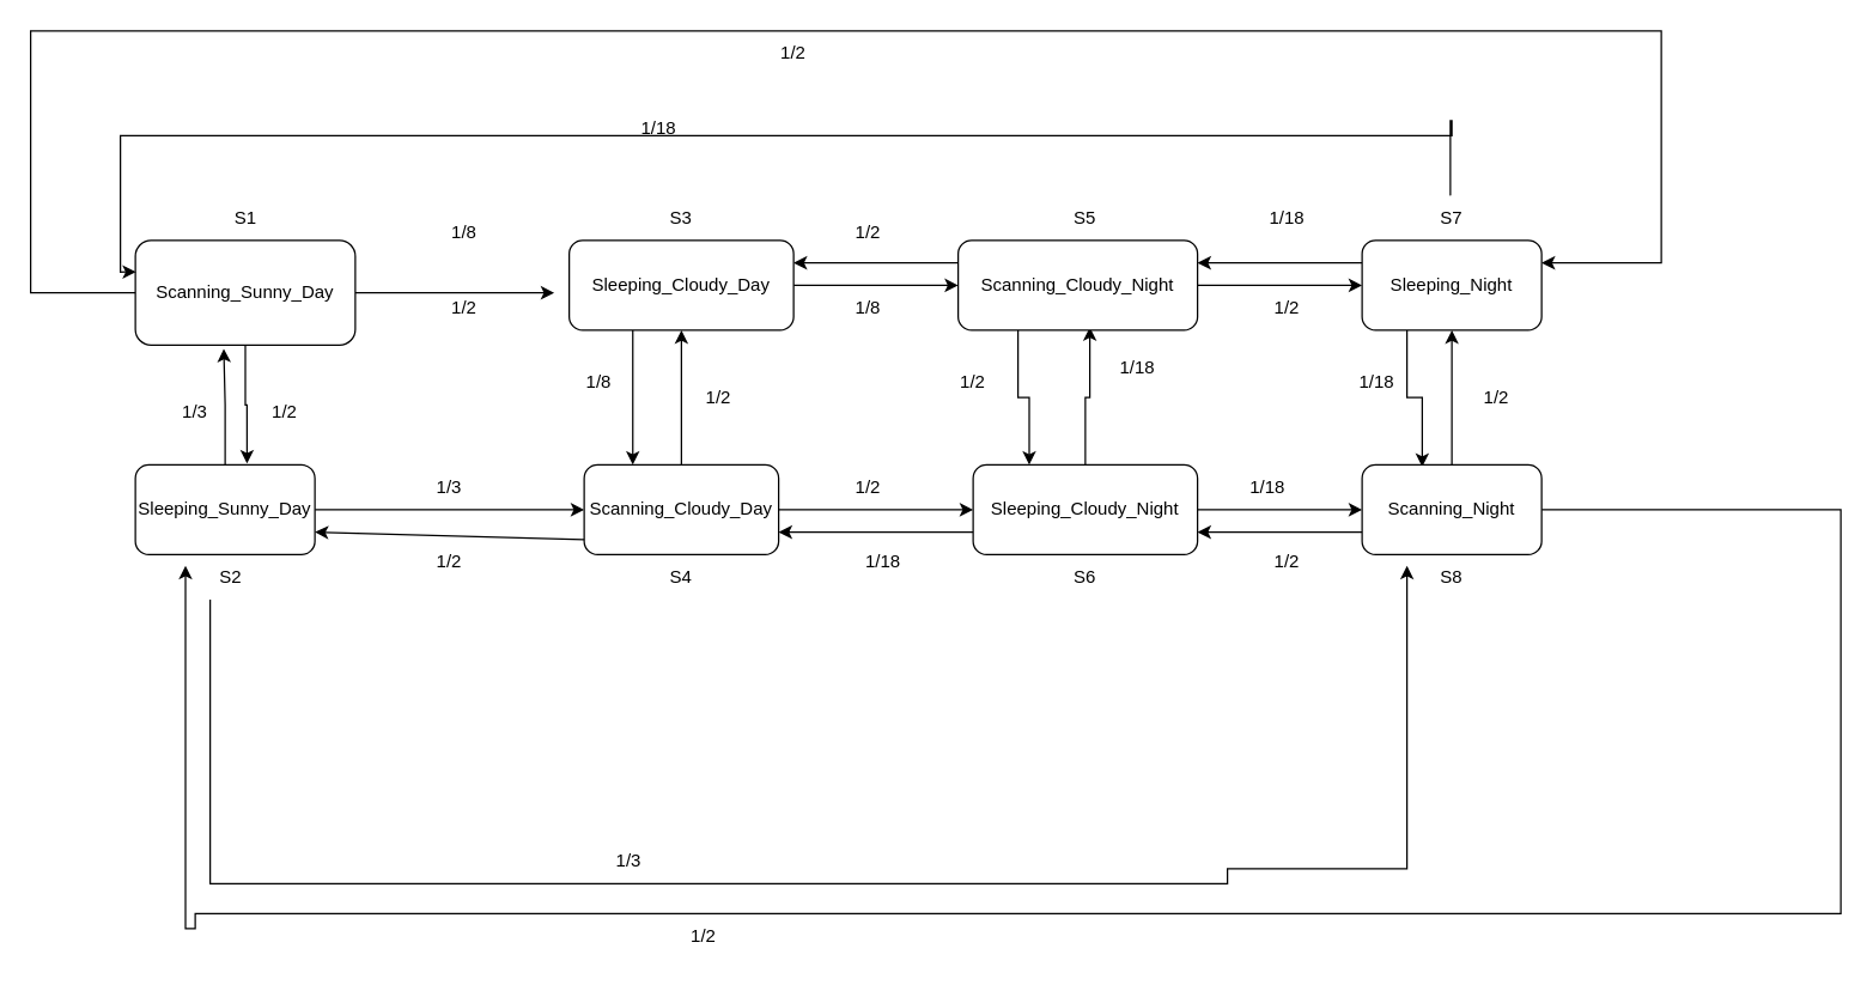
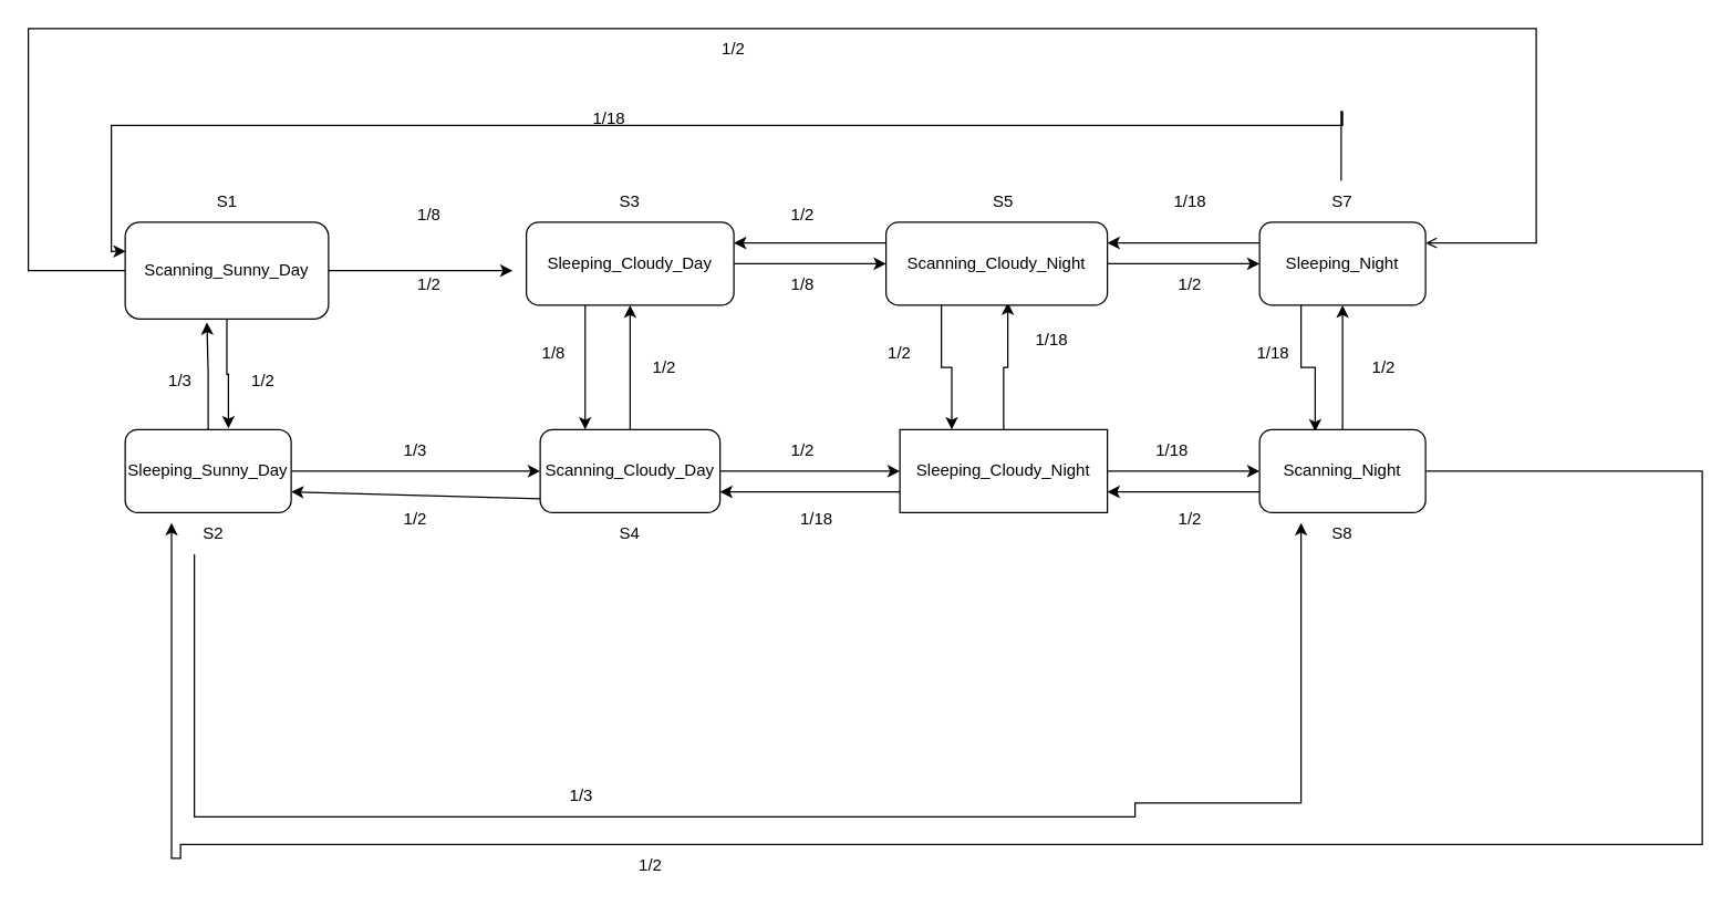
  <mxCell id="0" />
  <mxCell id="1" parent="0" />
  <mxCell id="2" style="edgeStyle=orthogonalEdgeStyle;rounded=0;orthogonalLoop=1;jettySize=auto;html=1;entryX=0.402;entryY=1.035;entryDx=0;entryDy=0;entryPerimeter=0;" edge="1" parent="1" source="4" target="22"><mxGeometry relative="1" as="geometry" /></mxCell>
  <mxCell id="3" style="edgeStyle=orthogonalEdgeStyle;rounded=0;orthogonalLoop=1;jettySize=auto;html=1;" edge="1" parent="1" source="4" target="14"><mxGeometry relative="1" as="geometry" /></mxCell>
  <mxCell id="4" value="Sleeping_Sunny_Day&lt;br&gt;" style="rounded=1;whiteSpace=wrap;html=1;" vertex="1" parent="1"><mxGeometry x="90" y="310" width="120" height="60" as="geometry" /></mxCell>
  <mxCell id="5" style="edgeStyle=orthogonalEdgeStyle;rounded=0;orthogonalLoop=1;jettySize=auto;html=1;exitX=0;exitY=0.75;exitDx=0;exitDy=0;entryX=1;entryY=0.75;entryDx=0;entryDy=0;" edge="1" parent="1" source="8" target="14"><mxGeometry relative="1" as="geometry" /></mxCell>
  <mxCell id="6" style="edgeStyle=orthogonalEdgeStyle;rounded=0;orthogonalLoop=1;jettySize=auto;html=1;entryX=0.55;entryY=0.967;entryDx=0;entryDy=0;entryPerimeter=0;" edge="1" parent="1" source="8" target="18"><mxGeometry relative="1" as="geometry" /></mxCell>
  <mxCell id="7" style="edgeStyle=orthogonalEdgeStyle;rounded=0;orthogonalLoop=1;jettySize=auto;html=1;entryX=0;entryY=0.5;entryDx=0;entryDy=0;" edge="1" parent="1" source="8" target="29"><mxGeometry relative="1" as="geometry" /></mxCell>
- <mxCell id="8" value="Sleeping_Cloudy_Night&lt;br&gt;" style="rounded=1;whiteSpace=wrap;html=1;" vertex="1" parent="1"><mxGeometry x="650" y="310" width="150" height="60" as="geometry" /></mxCell>
+ <mxCell id="8" value="Sleeping_Cloudy_Night&lt;br&gt;" style="whiteSpace=wrap;html=1;rounded=0;" vertex="1" parent="1"><mxGeometry x="650" y="310" width="150" height="60" as="geometry" /></mxCell>
  <mxCell id="9" style="edgeStyle=orthogonalEdgeStyle;rounded=0;orthogonalLoop=1;jettySize=auto;html=1;entryX=0.335;entryY=0.022;entryDx=0;entryDy=0;entryPerimeter=0;exitX=0.25;exitY=1;exitDx=0;exitDy=0;" edge="1" parent="1" source="11" target="29"><mxGeometry relative="1" as="geometry" /></mxCell>
  <mxCell id="10" style="edgeStyle=orthogonalEdgeStyle;rounded=0;orthogonalLoop=1;jettySize=auto;html=1;entryX=1;entryY=0.25;entryDx=0;entryDy=0;exitX=0;exitY=0.25;exitDx=0;exitDy=0;" edge="1" parent="1" source="11" target="18"><mxGeometry relative="1" as="geometry" /></mxCell>
  <mxCell id="11" value="Sleeping_Night" style="rounded=1;whiteSpace=wrap;html=1;" vertex="1" parent="1"><mxGeometry x="910" y="160" width="120" height="60" as="geometry" /></mxCell>
  <mxCell id="12" style="edgeStyle=orthogonalEdgeStyle;rounded=0;orthogonalLoop=1;jettySize=auto;html=1;entryX=0.5;entryY=1;entryDx=0;entryDy=0;" edge="1" parent="1" source="14" target="25"><mxGeometry relative="1" as="geometry" /></mxCell>
  <mxCell id="13" style="edgeStyle=orthogonalEdgeStyle;rounded=0;orthogonalLoop=1;jettySize=auto;html=1;entryX=0;entryY=0.5;entryDx=0;entryDy=0;" edge="1" parent="1" source="14" target="8"><mxGeometry relative="1" as="geometry" /></mxCell>
  <mxCell id="14" value="Scanning_Cloudy_Day" style="rounded=1;whiteSpace=wrap;html=1;" vertex="1" parent="1"><mxGeometry x="390" y="310" width="130" height="60" as="geometry" /></mxCell>
  <mxCell id="15" style="edgeStyle=orthogonalEdgeStyle;rounded=0;orthogonalLoop=1;jettySize=auto;html=1;entryX=0.25;entryY=0;entryDx=0;entryDy=0;exitX=0.25;exitY=1;exitDx=0;exitDy=0;" edge="1" parent="1" source="18" target="8"><mxGeometry relative="1" as="geometry" /></mxCell>
  <mxCell id="16" style="edgeStyle=orthogonalEdgeStyle;rounded=0;orthogonalLoop=1;jettySize=auto;html=1;entryX=1;entryY=0.25;entryDx=0;entryDy=0;exitX=0;exitY=0.25;exitDx=0;exitDy=0;" edge="1" parent="1" source="18" target="25"><mxGeometry relative="1" as="geometry" /></mxCell>
  <mxCell id="17" style="edgeStyle=orthogonalEdgeStyle;rounded=0;orthogonalLoop=1;jettySize=auto;html=1;entryX=0;entryY=0.5;entryDx=0;entryDy=0;" edge="1" parent="1" source="18" target="11"><mxGeometry relative="1" as="geometry" /></mxCell>
  <mxCell id="18" value="Scanning_Cloudy_Night" style="rounded=1;whiteSpace=wrap;html=1;" vertex="1" parent="1"><mxGeometry x="640" y="160" width="160" height="60" as="geometry" /></mxCell>
  <mxCell id="19" style="edgeStyle=orthogonalEdgeStyle;rounded=0;orthogonalLoop=1;jettySize=auto;html=1;entryX=0.622;entryY=-0.015;entryDx=0;entryDy=0;entryPerimeter=0;" edge="1" parent="1" source="22" target="4"><mxGeometry relative="1" as="geometry" /></mxCell>
  <mxCell id="20" style="edgeStyle=orthogonalEdgeStyle;rounded=0;orthogonalLoop=1;jettySize=auto;html=1;" edge="1" parent="1" source="22"><mxGeometry relative="1" as="geometry"><mxPoint x="370" y="195" as="targetPoint" /></mxGeometry></mxCell>
- <mxCell id="21" style="edgeStyle=orthogonalEdgeStyle;rounded=0;orthogonalLoop=1;jettySize=auto;html=1;entryX=1;entryY=0.25;entryDx=0;entryDy=0;" edge="1" parent="1" source="22" target="11"><mxGeometry relative="1" as="geometry"><mxPoint x="1110" y="190" as="targetPoint" /><Array as="points"><mxPoint x="20" y="195" /><mxPoint x="20" y="20" /><mxPoint x="1110" y="20" /><mxPoint x="1110" y="175" /></Array></mxGeometry></mxCell>
+ <mxCell id="21" style="edgeStyle=orthogonalEdgeStyle;rounded=0;orthogonalLoop=1;jettySize=auto;html=1;entryX=1;entryY=0.25;entryDx=0;entryDy=0;endArrow=open;" edge="1" parent="1" source="22" target="11"><mxGeometry relative="1" as="geometry"><mxPoint x="1110" y="190" as="targetPoint" /><Array as="points"><mxPoint x="20" y="195" /><mxPoint x="20" y="20" /><mxPoint x="1110" y="20" /><mxPoint x="1110" y="175" /></Array></mxGeometry></mxCell>
  <mxCell id="22" value="Scanning_Sunny_Day&lt;br&gt;" style="rounded=1;whiteSpace=wrap;html=1;" vertex="1" parent="1"><mxGeometry x="90" y="160" width="147" height="70" as="geometry" /></mxCell>
  <mxCell id="23" style="edgeStyle=orthogonalEdgeStyle;rounded=0;orthogonalLoop=1;jettySize=auto;html=1;entryX=0.25;entryY=0;entryDx=0;entryDy=0;" edge="1" parent="1" source="25" target="14"><mxGeometry relative="1" as="geometry"><Array as="points"><mxPoint x="410" y="220" /><mxPoint x="410" y="220" /></Array></mxGeometry></mxCell>
  <mxCell id="24" style="edgeStyle=orthogonalEdgeStyle;rounded=0;orthogonalLoop=1;jettySize=auto;html=1;" edge="1" parent="1" source="25" target="18"><mxGeometry relative="1" as="geometry" /></mxCell>
  <mxCell id="25" value="Sleeping_Cloudy_Day" style="rounded=1;whiteSpace=wrap;html=1;" vertex="1" parent="1"><mxGeometry x="380" y="160" width="150" height="60" as="geometry" /></mxCell>
  <mxCell id="26" style="edgeStyle=orthogonalEdgeStyle;rounded=0;orthogonalLoop=1;jettySize=auto;html=1;entryX=1;entryY=0.75;entryDx=0;entryDy=0;exitX=0;exitY=0.75;exitDx=0;exitDy=0;" edge="1" parent="1" source="29" target="8"><mxGeometry relative="1" as="geometry" /></mxCell>
  <mxCell id="27" style="edgeStyle=orthogonalEdgeStyle;rounded=0;orthogonalLoop=1;jettySize=auto;html=1;entryX=0.5;entryY=1;entryDx=0;entryDy=0;" edge="1" parent="1" source="29" target="11"><mxGeometry relative="1" as="geometry" /></mxCell>
  <mxCell id="28" style="edgeStyle=orthogonalEdgeStyle;rounded=0;orthogonalLoop=1;jettySize=auto;html=1;entryX=0;entryY=0.25;entryDx=0;entryDy=0;" edge="1" parent="1" source="29" target="58"><mxGeometry relative="1" as="geometry"><mxPoint x="380" y="620" as="targetPoint" /><Array as="points"><mxPoint x="1230" y="340" /><mxPoint x="1230" y="610" /><mxPoint x="130" y="610" /><mxPoint x="130" y="620" /><mxPoint x="124" y="620" /></Array></mxGeometry></mxCell>
  <mxCell id="29" value="Scanning_Night" style="rounded=1;whiteSpace=wrap;html=1;" vertex="1" parent="1"><mxGeometry x="910" y="310" width="120" height="60" as="geometry" /></mxCell>
  <mxCell id="30" value="" style="endArrow=classic;html=1;rounded=0;entryX=1;entryY=0.75;entryDx=0;entryDy=0;" edge="1" parent="1" target="4"><mxGeometry width="50" height="50" relative="1" as="geometry"><mxPoint x="390" y="360" as="sourcePoint" /><mxPoint x="640" y="160" as="targetPoint" /><Array as="points"><mxPoint x="390" y="360" /></Array></mxGeometry></mxCell>
  <mxCell id="31" value="1/2" style="text;html=1;strokeColor=none;fillColor=none;align=center;verticalAlign=middle;whiteSpace=wrap;rounded=0;" vertex="1" parent="1"><mxGeometry x="280" y="190" width="60" height="30" as="geometry" /></mxCell>
  <mxCell id="32" value="1/8" style="text;html=1;strokeColor=none;fillColor=none;align=center;verticalAlign=middle;whiteSpace=wrap;rounded=0;" vertex="1" parent="1"><mxGeometry x="290" y="140" width="40" height="30" as="geometry" /></mxCell>
  <mxCell id="33" value="1/2" style="text;html=1;strokeColor=none;fillColor=none;align=center;verticalAlign=middle;whiteSpace=wrap;rounded=0;" vertex="1" parent="1"><mxGeometry x="160" y="260" width="60" height="30" as="geometry" /></mxCell>
  <mxCell id="34" value="1/3" style="text;html=1;strokeColor=none;fillColor=none;align=center;verticalAlign=middle;whiteSpace=wrap;rounded=0;" vertex="1" parent="1"><mxGeometry x="100" y="260" width="60" height="30" as="geometry" /></mxCell>
  <mxCell id="35" value="1/3" style="text;html=1;strokeColor=none;fillColor=none;align=center;verticalAlign=middle;whiteSpace=wrap;rounded=0;" vertex="1" parent="1"><mxGeometry x="270" y="310" width="60" height="30" as="geometry" /></mxCell>
  <mxCell id="36" value="1/2" style="text;html=1;strokeColor=none;fillColor=none;align=center;verticalAlign=middle;whiteSpace=wrap;rounded=0;" vertex="1" parent="1"><mxGeometry x="270" y="360" width="60" height="30" as="geometry" /></mxCell>
  <mxCell id="37" value="1/8" style="text;html=1;strokeColor=none;fillColor=none;align=center;verticalAlign=middle;whiteSpace=wrap;rounded=0;" vertex="1" parent="1"><mxGeometry x="550" y="190" width="60" height="30" as="geometry" /></mxCell>
  <mxCell id="38" value="1/2" style="text;html=1;strokeColor=none;fillColor=none;align=center;verticalAlign=middle;whiteSpace=wrap;rounded=0;" vertex="1" parent="1"><mxGeometry x="550" y="140" width="60" height="30" as="geometry" /></mxCell>
  <mxCell id="39" value="1/18" style="text;html=1;strokeColor=none;fillColor=none;align=center;verticalAlign=middle;whiteSpace=wrap;rounded=0;" vertex="1" parent="1"><mxGeometry x="560" y="360" width="60" height="30" as="geometry" /></mxCell>
  <mxCell id="40" value="1/2" style="text;html=1;strokeColor=none;fillColor=none;align=center;verticalAlign=middle;whiteSpace=wrap;rounded=0;" vertex="1" parent="1"><mxGeometry x="550" y="310" width="60" height="30" as="geometry" /></mxCell>
  <mxCell id="41" value="1/18" style="text;html=1;strokeColor=none;fillColor=none;align=center;verticalAlign=middle;whiteSpace=wrap;rounded=0;" vertex="1" parent="1"><mxGeometry x="730" y="230" width="60" height="30" as="geometry" /></mxCell>
  <mxCell id="42" value="1/2" style="text;html=1;strokeColor=none;fillColor=none;align=center;verticalAlign=middle;whiteSpace=wrap;rounded=0;" vertex="1" parent="1"><mxGeometry x="620" y="240" width="60" height="30" as="geometry" /></mxCell>
  <mxCell id="43" value="1/2" style="text;html=1;strokeColor=none;fillColor=none;align=center;verticalAlign=middle;whiteSpace=wrap;rounded=0;" vertex="1" parent="1"><mxGeometry x="830" y="190" width="60" height="30" as="geometry" /></mxCell>
  <mxCell id="44" value="1/18&lt;br&gt;" style="text;html=1;strokeColor=none;fillColor=none;align=center;verticalAlign=middle;whiteSpace=wrap;rounded=0;" vertex="1" parent="1"><mxGeometry x="830" y="130" width="60" height="30" as="geometry" /></mxCell>
  <mxCell id="45" value="1/18" style="text;html=1;strokeColor=none;fillColor=none;align=center;verticalAlign=middle;whiteSpace=wrap;rounded=0;" vertex="1" parent="1"><mxGeometry x="890" y="240" width="60" height="30" as="geometry" /></mxCell>
  <mxCell id="46" value="1/2" style="text;html=1;strokeColor=none;fillColor=none;align=center;verticalAlign=middle;whiteSpace=wrap;rounded=0;" vertex="1" parent="1"><mxGeometry x="970" y="250" width="60" height="30" as="geometry" /></mxCell>
  <mxCell id="47" value="1/18" style="text;html=1;strokeColor=none;fillColor=none;align=center;verticalAlign=middle;whiteSpace=wrap;rounded=0;" vertex="1" parent="1"><mxGeometry x="817" y="310" width="60" height="30" as="geometry" /></mxCell>
  <mxCell id="48" value="1/2&lt;br&gt;" style="text;html=1;strokeColor=none;fillColor=none;align=center;verticalAlign=middle;whiteSpace=wrap;rounded=0;" vertex="1" parent="1"><mxGeometry x="830" y="360" width="60" height="30" as="geometry" /></mxCell>
  <mxCell id="49" value="1/8" style="text;html=1;strokeColor=none;fillColor=none;align=center;verticalAlign=middle;whiteSpace=wrap;rounded=0;" vertex="1" parent="1"><mxGeometry x="370" y="240" width="60" height="30" as="geometry" /></mxCell>
  <mxCell id="50" value="1/2" style="text;html=1;strokeColor=none;fillColor=none;align=center;verticalAlign=middle;whiteSpace=wrap;rounded=0;" vertex="1" parent="1"><mxGeometry x="450" y="250" width="60" height="30" as="geometry" /></mxCell>
  <mxCell id="51" value="S1" style="text;html=1;strokeColor=none;fillColor=none;align=center;verticalAlign=middle;whiteSpace=wrap;rounded=0;" vertex="1" parent="1"><mxGeometry x="133.5" y="130" width="60" height="30" as="geometry" /></mxCell>
  <mxCell id="52" value="S8" style="text;html=1;strokeColor=none;fillColor=none;align=center;verticalAlign=middle;whiteSpace=wrap;rounded=0;" vertex="1" parent="1"><mxGeometry x="940" y="370" width="60" height="30" as="geometry" /></mxCell>
- <mxCell id="53" value="S6" style="text;html=1;strokeColor=none;fillColor=none;align=center;verticalAlign=middle;whiteSpace=wrap;rounded=0;" vertex="1" parent="1"><mxGeometry x="695" y="370" width="60" height="30" as="geometry" /></mxCell>
  <mxCell id="54" value="S4" style="text;html=1;strokeColor=none;fillColor=none;align=center;verticalAlign=middle;whiteSpace=wrap;rounded=0;" vertex="1" parent="1"><mxGeometry x="425" y="370" width="60" height="30" as="geometry" /></mxCell>
  <mxCell id="55" value="S5" style="text;html=1;strokeColor=none;fillColor=none;align=center;verticalAlign=middle;whiteSpace=wrap;rounded=0;" vertex="1" parent="1"><mxGeometry x="695" y="130" width="60" height="30" as="geometry" /></mxCell>
  <mxCell id="56" value="S3&lt;br&gt;" style="text;html=1;strokeColor=none;fillColor=none;align=center;verticalAlign=middle;whiteSpace=wrap;rounded=0;" vertex="1" parent="1"><mxGeometry x="425" y="130" width="60" height="30" as="geometry" /></mxCell>
  <mxCell id="57" style="edgeStyle=orthogonalEdgeStyle;rounded=0;orthogonalLoop=1;jettySize=auto;html=1;entryX=0;entryY=0.25;entryDx=0;entryDy=0;" edge="1" parent="1" source="58" target="52"><mxGeometry relative="1" as="geometry"><mxPoint x="640" y="580" as="targetPoint" /><Array as="points"><mxPoint x="140" y="590" /><mxPoint x="820" y="590" /><mxPoint x="820" y="580" /><mxPoint x="940" y="580" /></Array></mxGeometry></mxCell>
  <mxCell id="58" value="S2" style="text;html=1;strokeColor=none;fillColor=none;align=center;verticalAlign=middle;whiteSpace=wrap;rounded=0;" vertex="1" parent="1"><mxGeometry x="123.5" y="370" width="60" height="30" as="geometry" /></mxCell>
  <mxCell id="59" style="edgeStyle=orthogonalEdgeStyle;rounded=0;orthogonalLoop=1;jettySize=auto;html=1;entryX=0.003;entryY=0.301;entryDx=0;entryDy=0;entryPerimeter=0;" edge="1" parent="1" target="22"><mxGeometry relative="1" as="geometry"><mxPoint x="80" y="100" as="targetPoint" /><Array as="points"><mxPoint x="969" y="80" /><mxPoint x="970" y="80" /><mxPoint x="970" y="90" /><mxPoint x="80" y="90" /><mxPoint x="80" y="181" /></Array><mxPoint x="969.012" y="130" as="sourcePoint" /></mxGeometry></mxCell>
  <mxCell id="60" value="S7" style="text;html=1;strokeColor=none;fillColor=none;align=center;verticalAlign=middle;whiteSpace=wrap;rounded=0;" vertex="1" parent="1"><mxGeometry x="940" y="130" width="60" height="30" as="geometry" /></mxCell>
  <mxCell id="61" value="1/18" style="text;html=1;strokeColor=none;fillColor=none;align=center;verticalAlign=middle;whiteSpace=wrap;rounded=0;" vertex="1" parent="1"><mxGeometry x="410" y="70" width="60" height="30" as="geometry" /></mxCell>
  <mxCell id="62" value="1/3" style="text;html=1;strokeColor=none;fillColor=none;align=center;verticalAlign=middle;whiteSpace=wrap;rounded=0;" vertex="1" parent="1"><mxGeometry x="390" y="560" width="60" height="30" as="geometry" /></mxCell>
  <mxCell id="63" value="1/2" style="text;html=1;strokeColor=none;fillColor=none;align=center;verticalAlign=middle;whiteSpace=wrap;rounded=0;" vertex="1" parent="1"><mxGeometry x="500" y="20" width="60" height="30" as="geometry" /></mxCell>
  <mxCell id="64" value="1/2" style="text;html=1;strokeColor=none;fillColor=none;align=center;verticalAlign=middle;whiteSpace=wrap;rounded=0;" vertex="1" parent="1"><mxGeometry x="440" y="610" width="60" height="30" as="geometry" /></mxCell>
